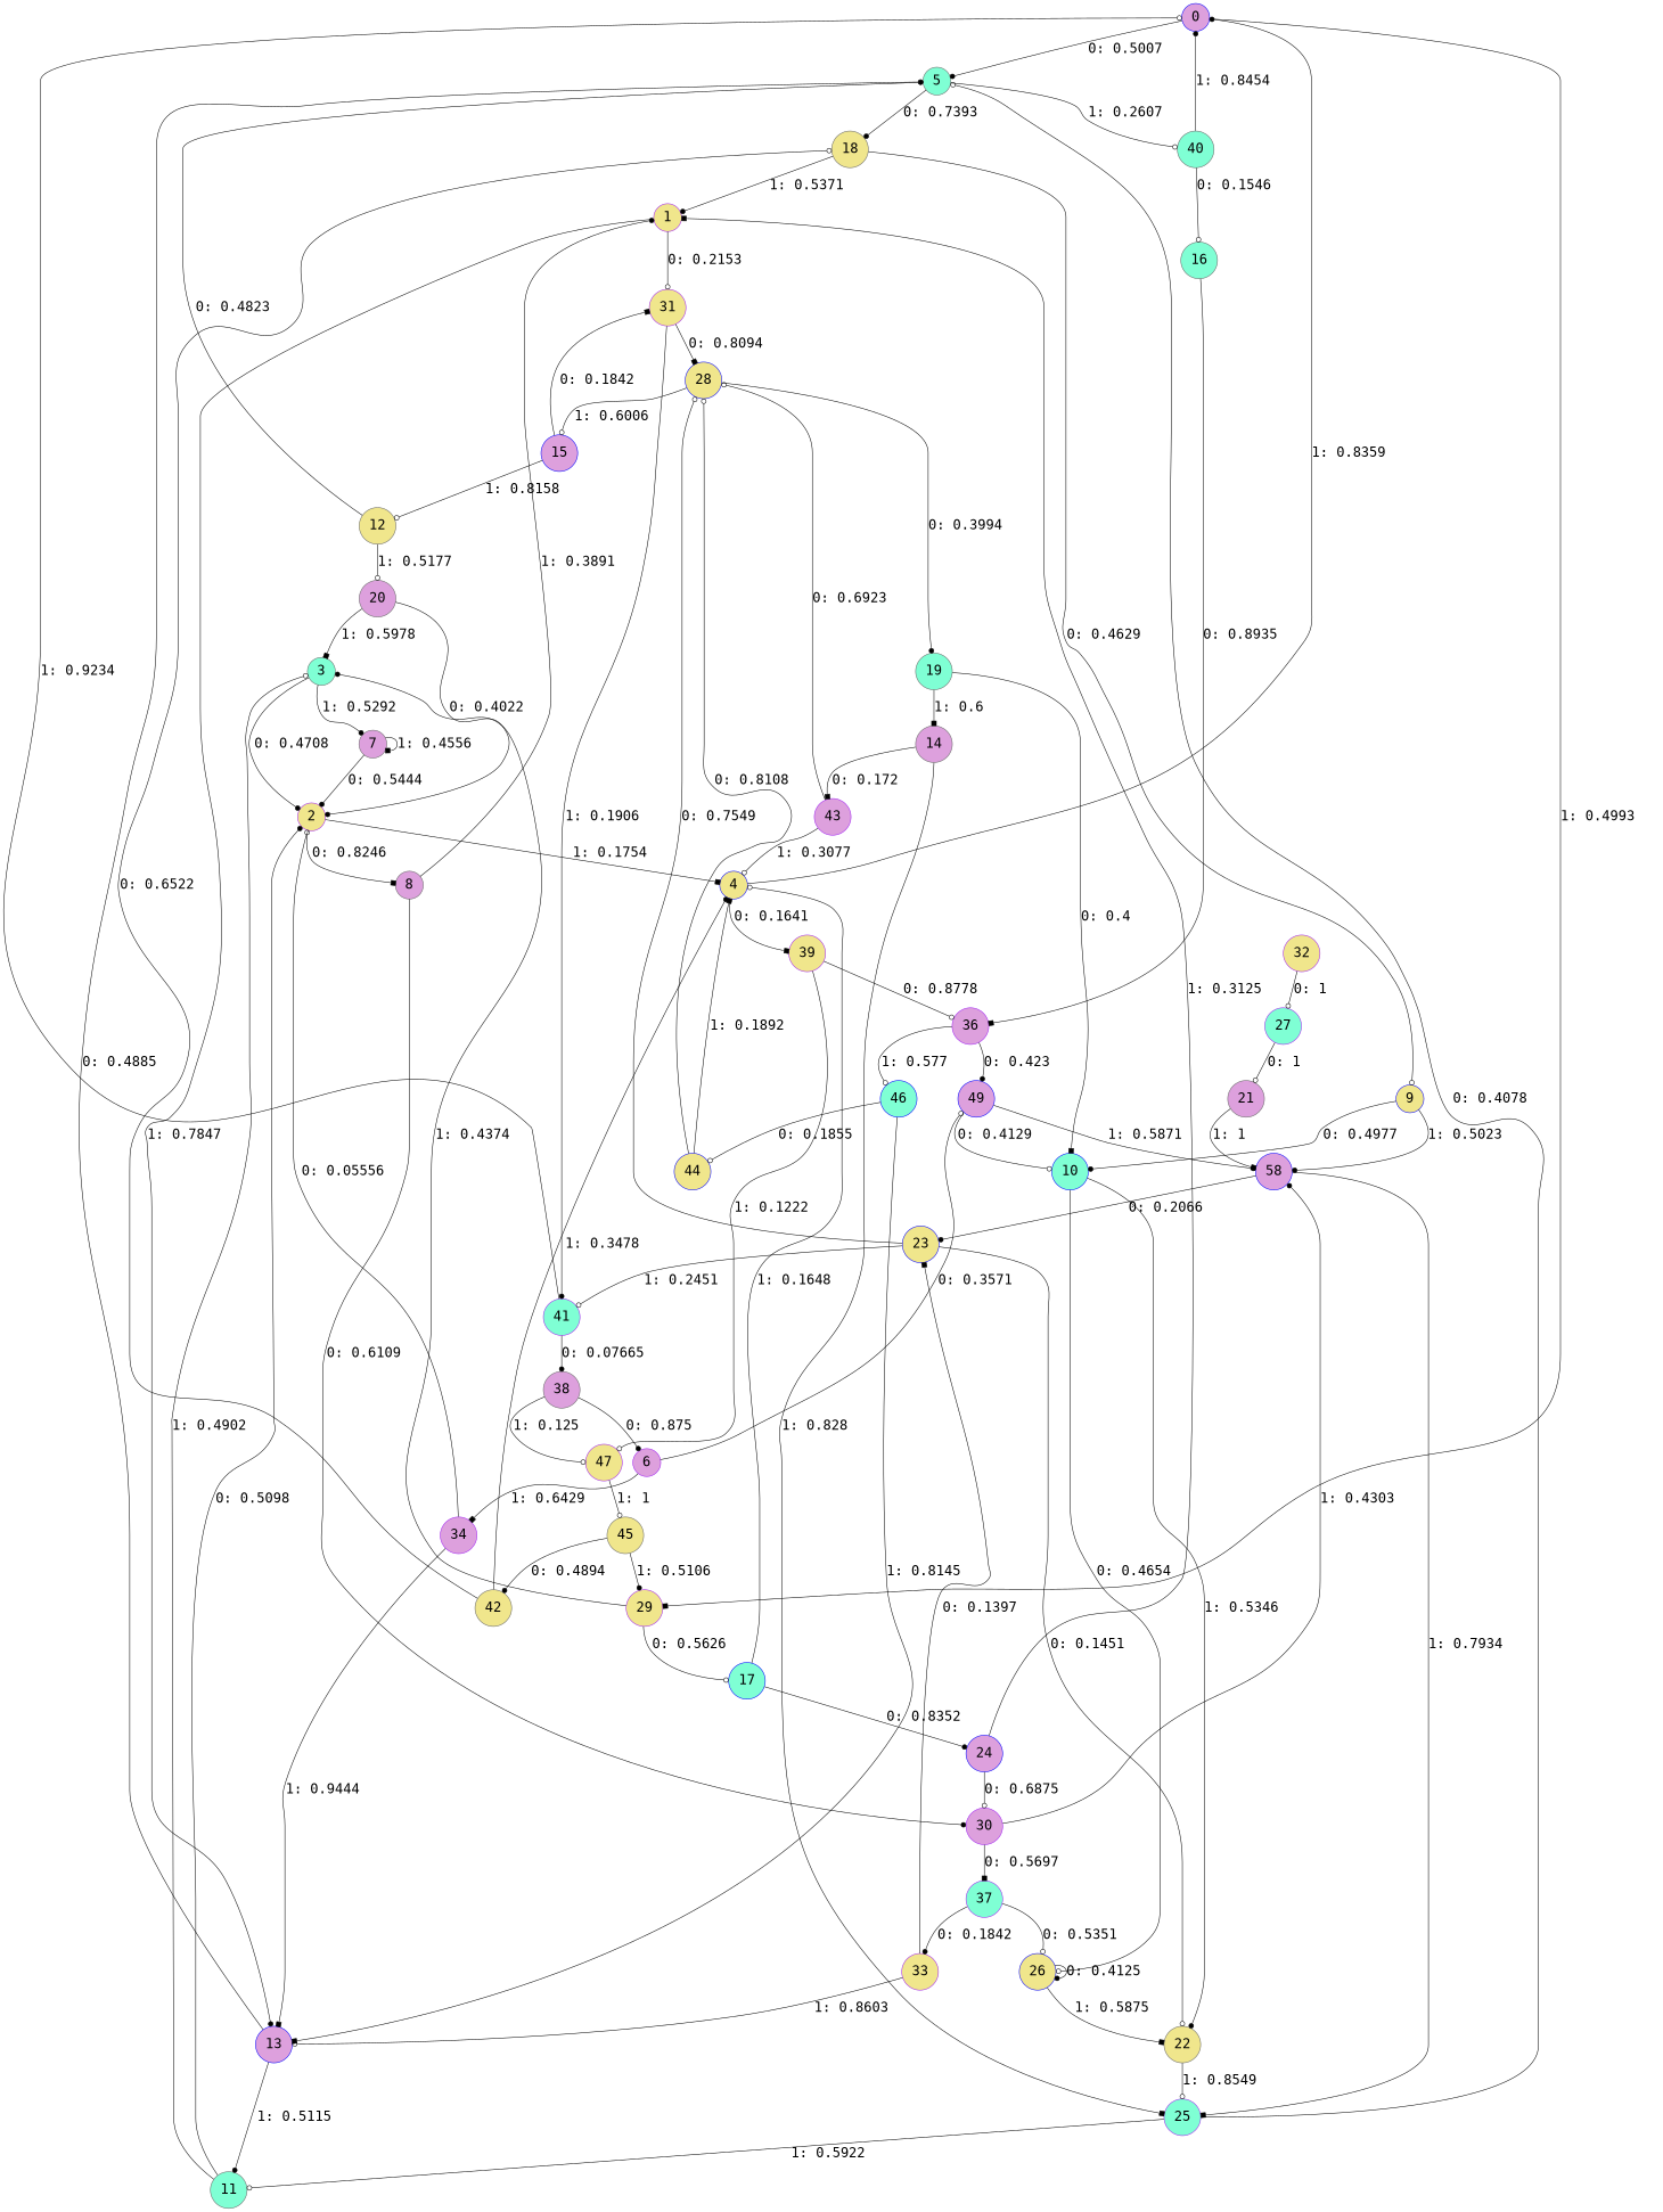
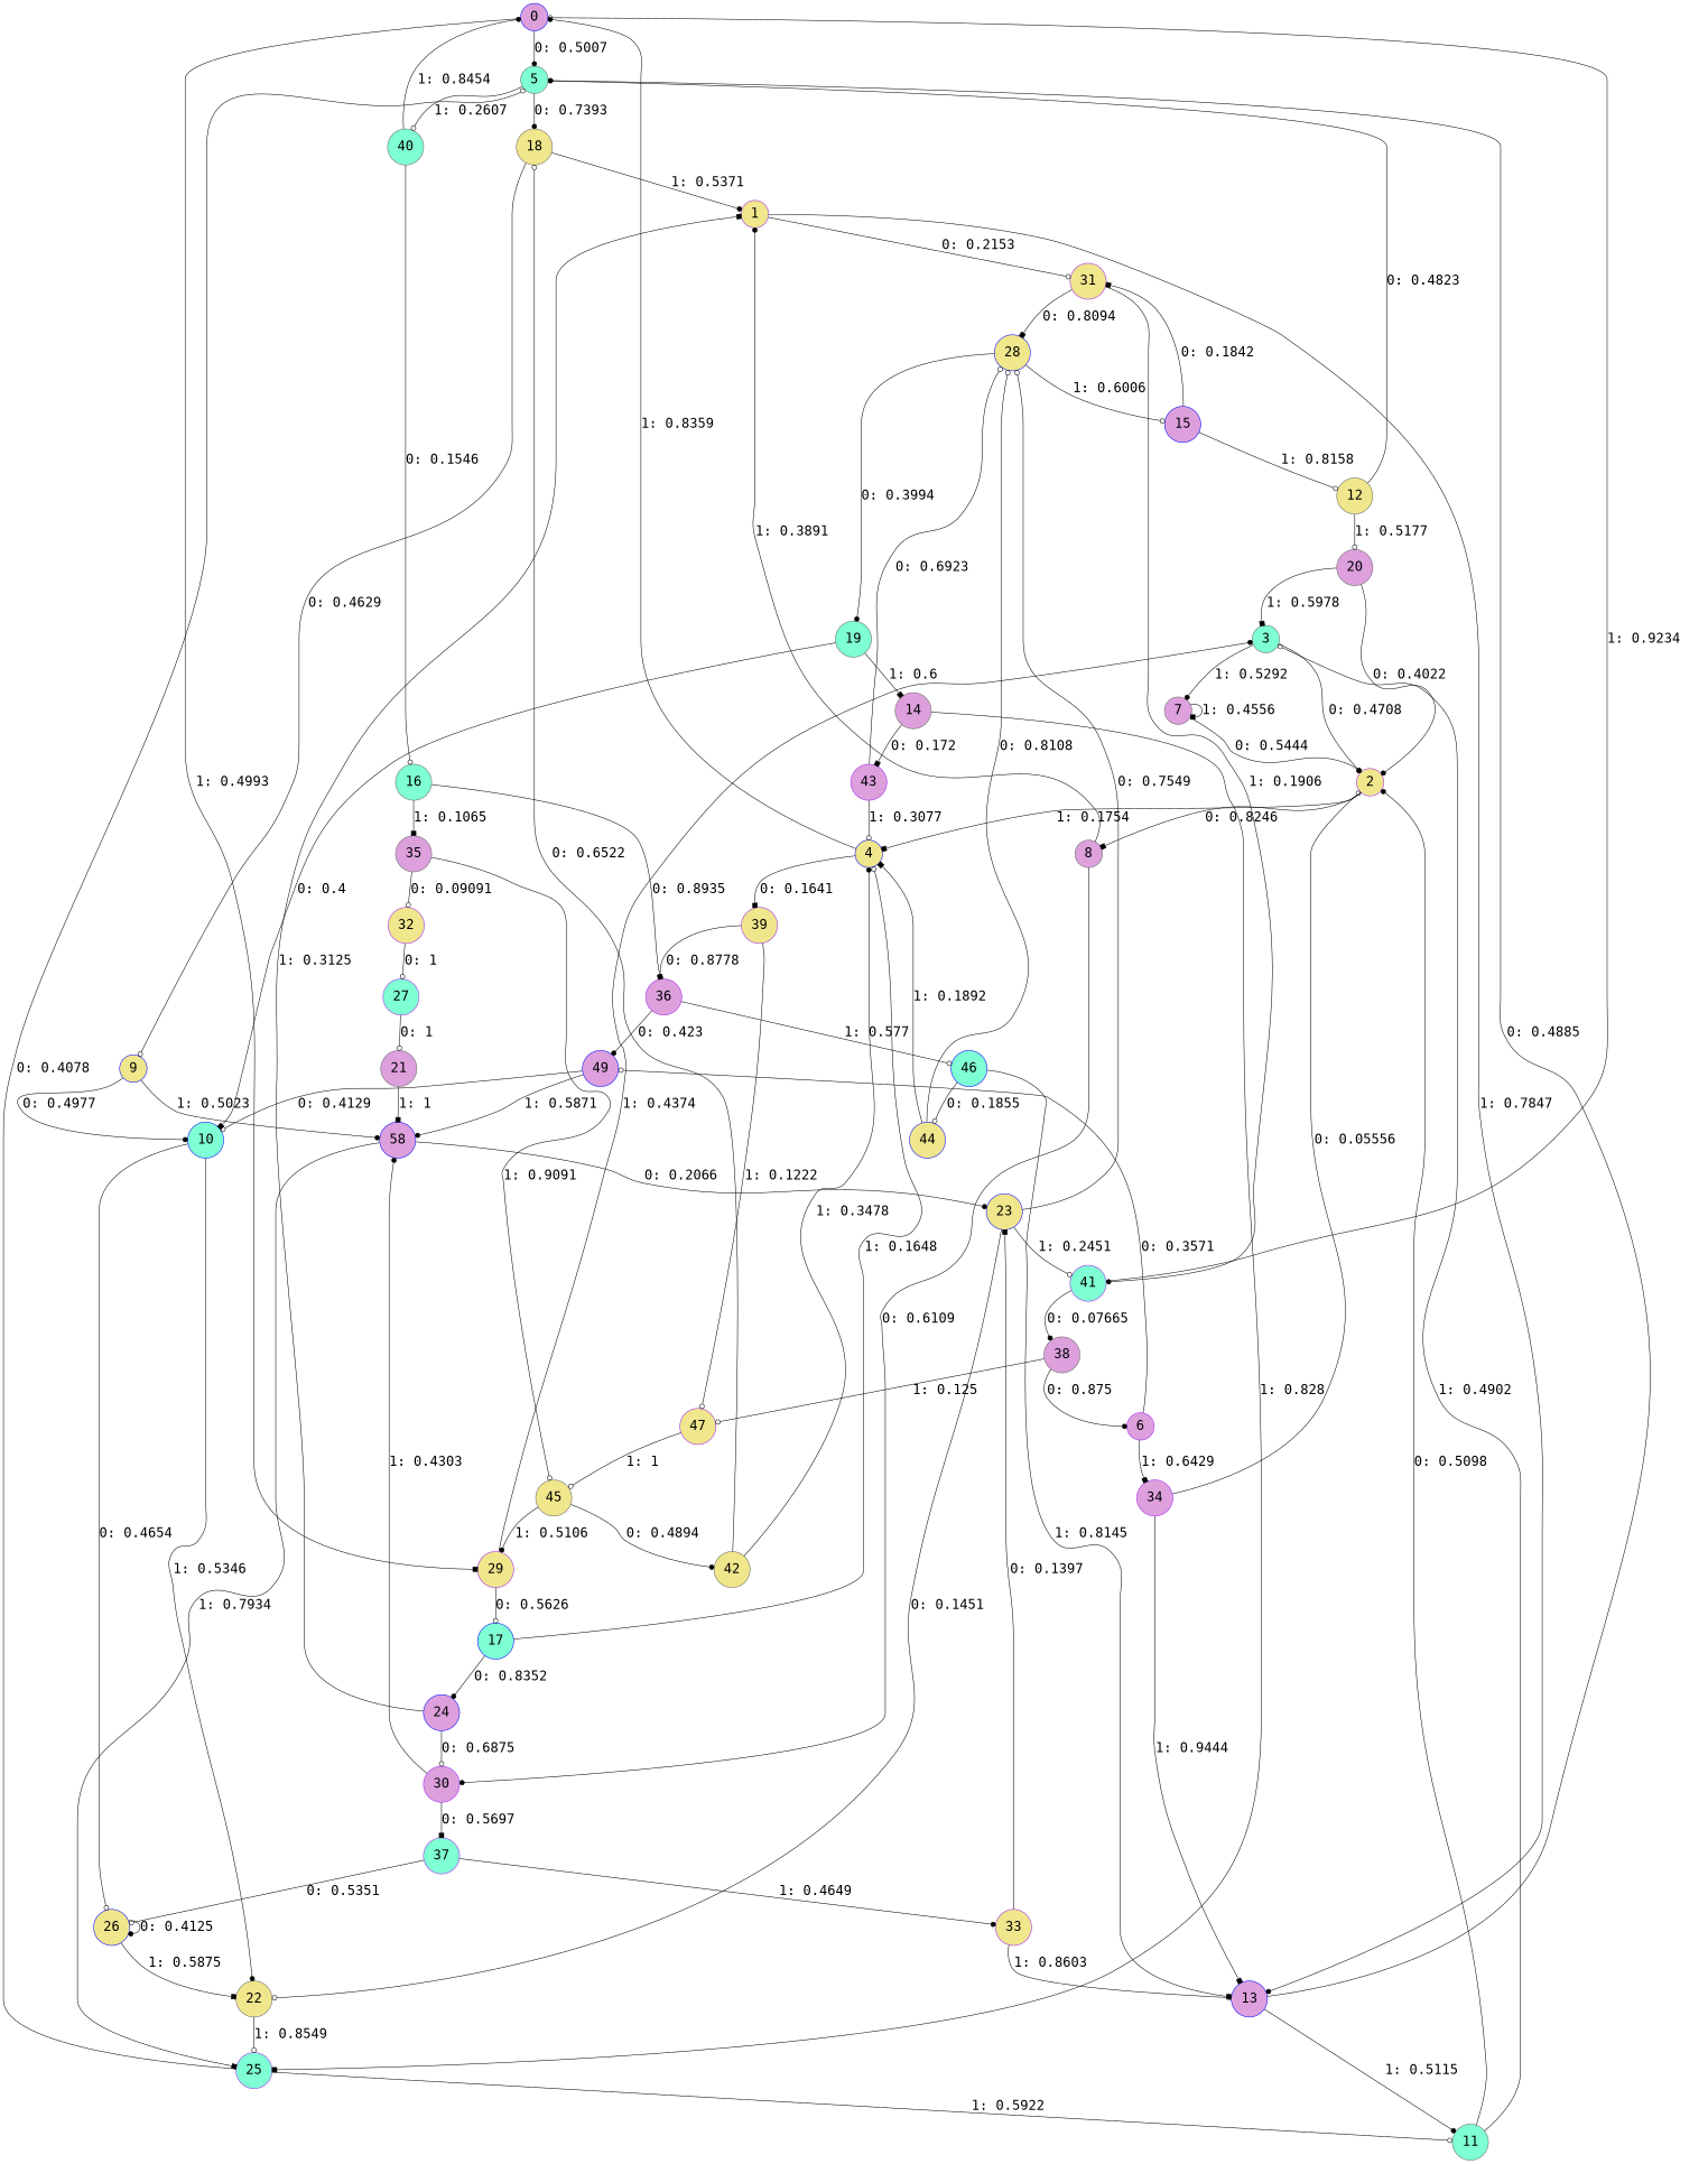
  digraph {
    fontname="DejaVu Sans Mono"
    node [color=gray40 fillcolor=khaki fontname="DejaVu Sans Mono" fontsize=24 shape=circle style=filled]
    edge [arrowhead=odot fontname="DejaVu Sans Mono" fontsize=24]
    0 [color=blue fillcolor=plum]
    5 [fillcolor=aquamarine]
    29 [color=purple]
    18
    40 [fillcolor=aquamarine]
    3 [fillcolor=aquamarine]
    17 [color=blue fillcolor=aquamarine]
    1 [color=purple]
    9 [color=blue]
    16 [fillcolor=aquamarine]
    2 [color=purple]
    7 [fillcolor=plum]
    4 [color=blue]
    24 [color=blue fillcolor=plum]
    31 [color=purple]
    13 [color=blue fillcolor=plum]
    28 [color=blue]
    41 [color=purple fillcolor=aquamarine]
    11 [fillcolor=aquamarine]
    15 [color=blue fillcolor=plum]
    19 [fillcolor=aquamarine]
    38 [fillcolor=plum]
    8 [fillcolor=plum]
    30 [color=purple fillcolor=plum]
    39 [color=purple]
    n26 [color=blue fillcolor=plum label=58]
    37 [color=purple fillcolor=aquamarine]
    36 [color=purple fillcolor=plum]
    47 [color=purple]
    49 [color=blue fillcolor=plum]
    46 [color=blue fillcolor=aquamarine]
    45
    10 [color=blue fillcolor=aquamarine]
+   35 [fillcolor=plum]
    6 [color=purple fillcolor=plum]
    34 [color=purple fillcolor=plum]
    26 [color=blue]
    22
    25 [color=purple fillcolor=aquamarine]
    23 [color=blue]
    33 [color=purple]
    12
    20 [fillcolor=plum]
    14 [fillcolor=plum]
    43 [color=purple fillcolor=plum]
    32 [color=purple]
    44 [color=blue]
    27 [color=purple fillcolor=aquamarine]
    42
    21 [fillcolor=plum]
    0 -> 5 [arrowhead=dot label="0: 0.5007   "]
    0 -> 29 [arrowhead=box label="1: 0.4993   "]
    5 -> 18 [arrowhead=dot label="0: 0.7393   "]
    5 -> 40 [label="1: 0.2607   "]
    29 -> 3 [arrowhead=dot label="1: 0.4374   "]
    29 -> 17 [label="0: 0.5626   "]
    18 -> 1 [arrowhead=dot label="1: 0.5371   "]
    18 -> 9 [label="0: 0.4629   "]
    40 -> 0 [arrowhead=dot label="1: 0.8454   "]
    40 -> 16 [label="0: 0.1546   "]
    3 -> 2 [arrowhead=dot label="0: 0.4708   "]
    3 -> 7 [arrowhead=dot label="1: 0.5292   "]
    17 -> 4 [label="1: 0.1648   "]
    17 -> 24 [arrowhead=dot label="0: 0.8352   "]
    1 -> 31 [label="0: 0.2153   "]
    1 -> 13 [arrowhead=dot label="1: 0.7847   "]
    9 -> n26 [arrowhead=dot label="1: 0.5023   "]
    9 -> 10 [arrowhead=dot label="0: 0.4977   "]
    16 -> 36 [arrowhead=box label="0: 0.8935   "]
+   16 -> 35 [arrowhead=box label="1: 0.1065   "]
    2 -> 4 [arrowhead=box label="1: 0.1754   "]
    2 -> 8 [arrowhead=box label="0: 0.8246   "]
    7 -> 2 [arrowhead=dot label="0: 0.5444   "]
    7 -> 7 [arrowhead=box label="1: 0.4556   "]
    4 -> 0 [arrowhead=dot label="1: 0.8359   "]
    4 -> 39 [arrowhead=box label="0: 0.1641   "]
    24 -> 1 [arrowhead=box label="1: 0.3125   "]
    24 -> 30 [label="0: 0.6875   "]
    31 -> 28 [arrowhead=box label="0: 0.8094   "]
    31 -> 41 [arrowhead=dot label="1: 0.1906   "]
    13 -> 5 [label="0: 0.4885   "]
    13 -> 11 [arrowhead=dot label="1: 0.5115   "]
    28 -> 15 [label="1: 0.6006   "]
    28 -> 19 [arrowhead=dot label="0: 0.3994   "]
    41 -> 0 [label="1: 0.9234   "]
    41 -> 38 [arrowhead=dot label="0: 0.07665  "]
    11 -> 3 [label="1: 0.4902   "]
    11 -> 2 [arrowhead=dot label="0: 0.5098   "]
    15 -> 31 [arrowhead=box label="0: 0.1842   "]
    15 -> 12 [label="1: 0.8158   "]
    19 -> 10 [arrowhead=box label="0: 0.4      "]
    19 -> 14 [arrowhead=box label="1: 0.6      "]
    38 -> 47 [label="1: 0.125    "]
    38 -> 6 [arrowhead=dot label="0: 0.875    "]
    8 -> 1 [arrowhead=dot label="1: 0.3891   "]
    8 -> 30 [arrowhead=dot label="0: 0.6109   "]
    30 -> n26 [arrowhead=dot label="1: 0.4303   "]
    30 -> 37 [arrowhead=box label="0: 0.5697   "]
    39 -> 36 [label="0: 0.8778   "]
    39 -> 47 [label="1: 0.1222   "]
    n26 -> 25 [arrowhead=box label="1: 0.7934   "]
    n26 -> 23 [arrowhead=dot label="0: 0.2066   "]
    37 -> 26 [label="0: 0.5351   "]
-   37 -> 33 [arrowhead=dot label="0: 0.1842   "]
+   37 -> 33 [arrowhead=dot label="1: 0.4649   "]
    36 -> 49 [arrowhead=dot label="0: 0.423    "]
    36 -> 46 [label="1: 0.577    "]
    47 -> 45 [label="1: 1        "]
    49 -> n26 [arrowhead=dot label="1: 0.5871   "]
    49 -> 10 [label="0: 0.4129   "]
    46 -> 13 [arrowhead=box label="1: 0.8145   "]
    46 -> 44 [label="0: 0.1855   "]
    45 -> 29 [arrowhead=dot label="1: 0.5106   "]
    45 -> 42 [arrowhead=dot label="0: 0.4894   "]
    10 -> 26 [label="0: 0.4654   "]
    10 -> 22 [arrowhead=dot label="1: 0.5346   "]
+   35 -> 45 [label="1: 0.9091   "]
+   35 -> 32 [label="0: 0.09091  "]
    6 -> 49 [label="0: 0.3571   "]
    6 -> 34 [arrowhead=box label="1: 0.6429   "]
    34 -> 2 [label="0: 0.05556  "]
    34 -> 13 [arrowhead=box label="1: 0.9444   "]
    26 -> 26 [arrowhead=dot label="0: 0.4125   "]
    26 -> 22 [arrowhead=box label="1: 0.5875   "]
    22 -> 25 [label="1: 0.8549   "]
    25 -> 5 [label="0: 0.4078   "]
    25 -> 11 [label="1: 0.5922   "]
    23 -> 28 [label="0: 0.7549   "]
    23 -> 41 [label="1: 0.2451   "]
    23 -> 22 [label="0: 0.1451   "]
    33 -> 13 [label="1: 0.8603   "]
    33 -> 23 [arrowhead=box label="0: 0.1397   "]
    12 -> 5 [arrowhead=dot label="0: 0.4823   "]
    12 -> 20 [label="1: 0.5177   "]
    20 -> 3 [arrowhead=box label="1: 0.5978   "]
    20 -> 2 [arrowhead=dot label="0: 0.4022   "]
    14 -> 25 [arrowhead=box label="1: 0.828    "]
    14 -> 43 [arrowhead=box label="0: 0.172    "]
    43 -> 4 [label="1: 0.3077   "]
    43 -> 28 [label="0: 0.6923   "]
    32 -> 27 [label="0: 1        "]
    44 -> 4 [arrowhead=box label="1: 0.1892   "]
    44 -> 28 [label="0: 0.8108   "]
    27 -> 21 [label="0: 1        "]
    42 -> 18 [label="0: 0.6522   "]
    42 -> 4 [arrowhead=dot label="1: 0.3478   "]
    21 -> n26 [arrowhead=box label="1: 1        "]
  }
